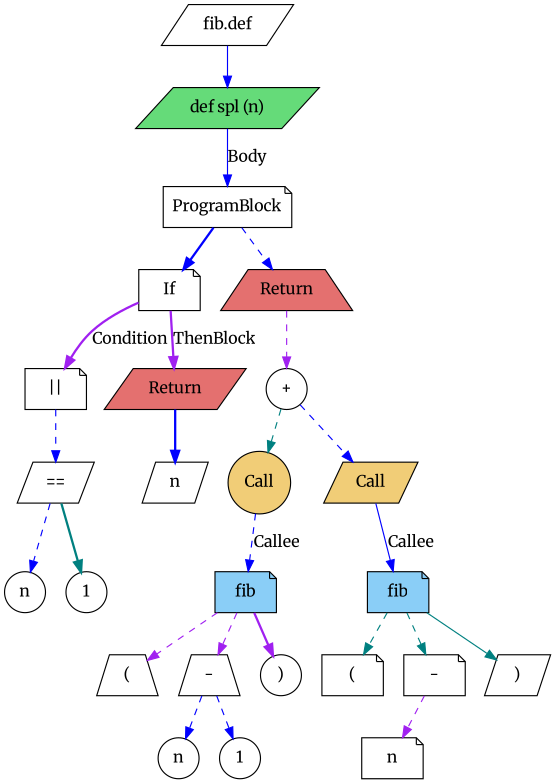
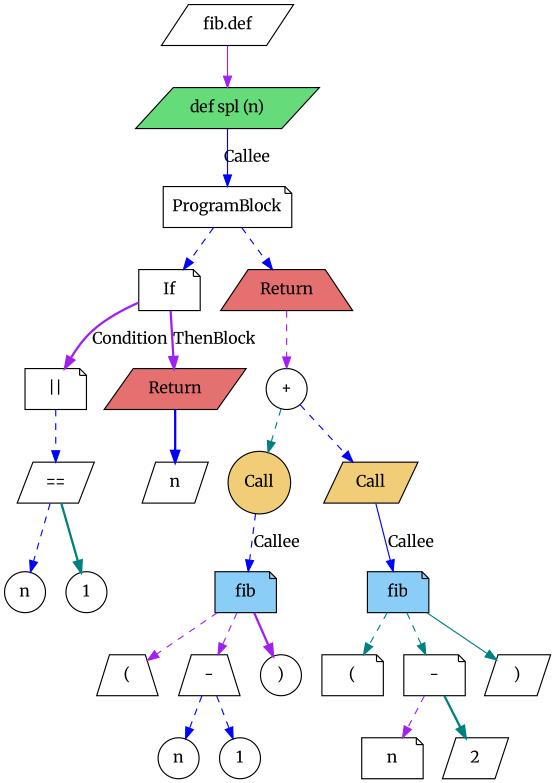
  digraph {
    fontname=Merriweather
    node [fontname=Merriweather shape=parallelogram]
    edge [color=blue fontname=Merriweather style=dashed]
    n1 [label="fib.def"]
    n2 [fillcolor="#65db79" label="def spl (n)" style=filled]
    n3 [label=ProgramBlock shape=note]
    n4 [label=If shape=note]
    n5 [fillcolor="#e4706f" label=Return shape=trapezium style=filled]
    n6 [label="||" shape=note]
    n7 [fillcolor="#e4706f" label=Return style=filled]
    n8 [label="+" shape=circle]
    n9 [label="=="]
    n10 [label=n]
    n11 [label=n shape=circle]
    n12 [label=1 shape=circle]
    n13 [fillcolor="#f1cd77" label=Call shape=circle style=filled]
    n14 [fillcolor="#f1cd77" label=Call style=filled]
    n15 [fillcolor="#8acef7" label=fib shape=note style=filled]
    n16 [fillcolor="#8acef7" label=fib shape=note style=filled]
    n17 [label="(" shape=trapezium]
    n18 [label="-" shape=trapezium]
    n19 [label=")" shape=circle]
    n20 [label=n shape=circle]
    n21 [label=1 shape=circle]
    n22 [label="(" shape=note]
    n23 [label="-" shape=note]
    n24 [label=")"]
    n25 [label=n shape=note]
-   n1 -> n2 [style=solid]
-   n2 -> n3 [label=Body style=solid]
-   n3 -> n4 [style=bold]
+   n26 [label=2]
+   n1 -> n2 [color=purple style=solid]
+   n2 -> n3 [label=Callee style=solid]
+   n3 -> n4
    n3 -> n5
    n4 -> n6 [color=purple label=Condition style=bold]
    n4 -> n7 [color=purple label=ThenBlock style=bold]
    n5 -> n8 [color=purple]
    n6 -> n9
    n7 -> n10 [style=bold]
    n8 -> n13 [color=teal]
    n8 -> n14
    n9 -> n11
    n9 -> n12 [color=teal style=bold]
    n13 -> n15 [label=Callee]
    n14 -> n16 [label=Callee style=solid]
    n15 -> n17 [color=purple]
    n15 -> n18 [color=purple]
    n15 -> n19 [color=purple style=bold]
    n16 -> n22 [color=teal]
    n16 -> n23 [color=teal]
    n16 -> n24 [color=teal style=solid]
    n18 -> n20
    n18 -> n21
    n23 -> n25 [color=purple]
+   n23 -> n26 [color=teal style=bold]
  }
